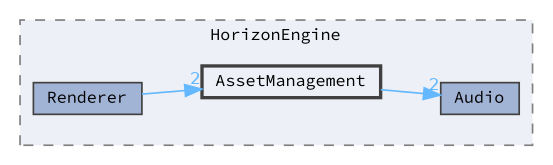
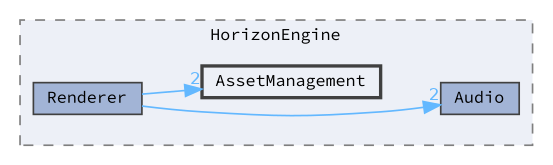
  digraph {
    compound=true
    fontname="Source Code Pro"
    rankdir=LR
    node [color=grey25 fillcolor="#a2b4d6" fontname="Source Code Pro" fontsize=10 shape=box style=filled]
    edge [color=steelblue1 fontcolor=steelblue1 fontname="Source Code Pro" fontsize=10 headlabel=2 labeldistance=1.5 labelfontname=Helvetica labelfontsize=10]
    n1 [height=0.2 label=Renderer width=0.4]
    n2 [height=0.2 label=Audio width=0.4]
    n3 [fillcolor="#edf0f7" height=0.2 label=AssetManagement style="filled,bold" width=0.4]
    subgraph cluster_1 {
      bgcolor="#edf0f7"
      fontsize=10
      label=HorizonEngine
      pencolor=grey50
      style="filled,dashed"
      n1
      n2
      n3
    }
    n1 -> n3
-   n3 -> n2
+   n1 -> n2
  }
